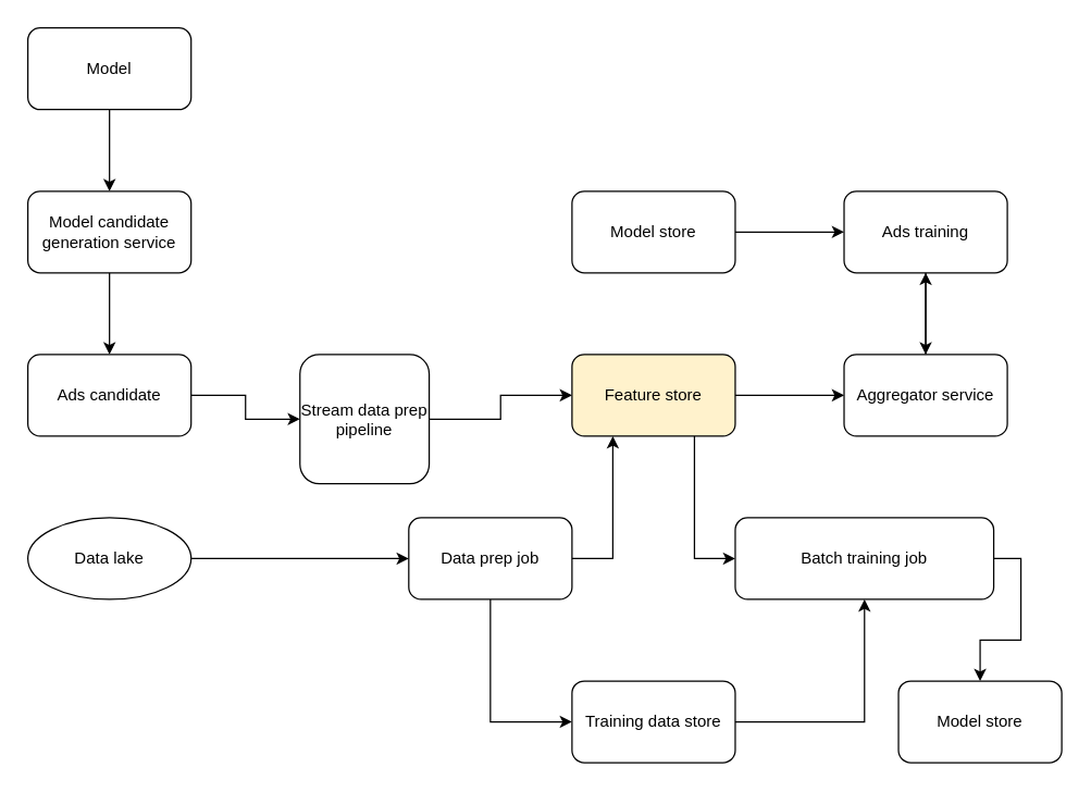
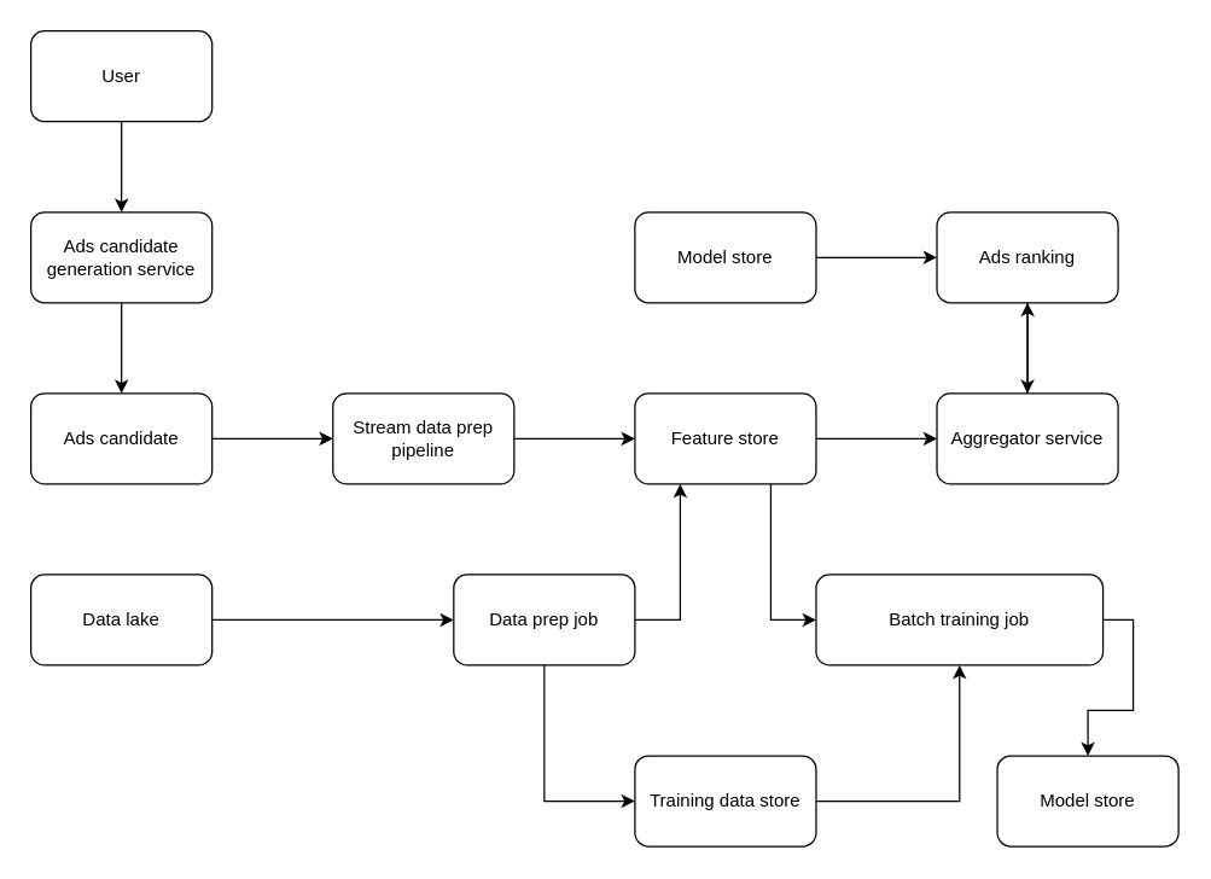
  <mxCell id="0" />
  <mxCell id="1" parent="0" />
  <mxCell id="2" style="edgeStyle=orthogonalEdgeStyle;rounded=0;orthogonalLoop=1;jettySize=auto;html=1;exitX=0.5;exitY=1;exitDx=0;exitDy=0;" edge="1" parent="1" source="3" target="5"><mxGeometry relative="1" as="geometry" /></mxCell>
- <mxCell id="3" value="Model" style="rounded=1;whiteSpace=wrap;html=1;" vertex="1" parent="1"><mxGeometry x="20" y="20" width="120" height="60" as="geometry" /></mxCell>
+ <mxCell id="3" value="User" style="rounded=1;whiteSpace=wrap;html=1;" vertex="1" parent="1"><mxGeometry x="20" y="20" width="120" height="60" as="geometry" /></mxCell>
  <mxCell id="4" style="edgeStyle=orthogonalEdgeStyle;rounded=0;orthogonalLoop=1;jettySize=auto;html=1;exitX=0.5;exitY=1;exitDx=0;exitDy=0;entryX=0.5;entryY=0;entryDx=0;entryDy=0;" edge="1" parent="1" source="5" target="7"><mxGeometry relative="1" as="geometry" /></mxCell>
- <mxCell id="5" value="Model candidate generation service" style="rounded=1;whiteSpace=wrap;html=1;" vertex="1" parent="1"><mxGeometry x="20" y="140" width="120" height="60" as="geometry" /></mxCell>
+ <mxCell id="5" value="Ads candidate generation service" style="rounded=1;whiteSpace=wrap;html=1;" vertex="1" parent="1"><mxGeometry x="20" y="140" width="120" height="60" as="geometry" /></mxCell>
  <mxCell id="6" style="edgeStyle=orthogonalEdgeStyle;rounded=0;orthogonalLoop=1;jettySize=auto;html=1;exitX=1;exitY=0.5;exitDx=0;exitDy=0;entryX=0;entryY=0.5;entryDx=0;entryDy=0;" edge="1" parent="1" source="7" target="9"><mxGeometry relative="1" as="geometry" /></mxCell>
  <mxCell id="7" value="Ads candidate" style="rounded=1;whiteSpace=wrap;html=1;" vertex="1" parent="1"><mxGeometry x="20" y="260" width="120" height="60" as="geometry" /></mxCell>
  <mxCell id="8" style="edgeStyle=orthogonalEdgeStyle;rounded=0;orthogonalLoop=1;jettySize=auto;html=1;exitX=1;exitY=0.5;exitDx=0;exitDy=0;entryX=0;entryY=0.5;entryDx=0;entryDy=0;" edge="1" parent="1" source="9" target="12"><mxGeometry relative="1" as="geometry" /></mxCell>
- <mxCell id="9" value="Stream data prep pipeline" style="rounded=1;whiteSpace=wrap;html=1;" vertex="1" parent="1"><mxGeometry x="220" y="260" width="95" height="95" as="geometry" /></mxCell>
+ <mxCell id="9" value="Stream data prep pipeline" style="rounded=1;whiteSpace=wrap;html=1;" vertex="1" parent="1"><mxGeometry x="220" y="260" width="120" height="60" as="geometry" /></mxCell>
  <mxCell id="10" style="edgeStyle=orthogonalEdgeStyle;rounded=0;orthogonalLoop=1;jettySize=auto;html=1;exitX=1;exitY=0.5;exitDx=0;exitDy=0;entryX=0;entryY=0.5;entryDx=0;entryDy=0;" edge="1" parent="1" source="12" target="14"><mxGeometry relative="1" as="geometry" /></mxCell>
  <mxCell id="11" style="edgeStyle=orthogonalEdgeStyle;rounded=0;orthogonalLoop=1;jettySize=auto;html=1;exitX=0.75;exitY=1;exitDx=0;exitDy=0;entryX=0;entryY=0.5;entryDx=0;entryDy=0;" edge="1" parent="1" source="12" target="23"><mxGeometry relative="1" as="geometry" /></mxCell>
- <mxCell id="12" value="Feature store" style="rounded=1;whiteSpace=wrap;html=1;fillColor=#fff2cc;" vertex="1" parent="1"><mxGeometry x="420" y="260" width="120" height="60" as="geometry" /></mxCell>
+ <mxCell id="12" value="Feature store" style="rounded=1;whiteSpace=wrap;html=1;" vertex="1" parent="1"><mxGeometry x="420" y="260" width="120" height="60" as="geometry" /></mxCell>
  <mxCell id="13" style="edgeStyle=orthogonalEdgeStyle;rounded=0;orthogonalLoop=1;jettySize=auto;html=1;exitX=0.5;exitY=0;exitDx=0;exitDy=0;entryX=0.5;entryY=1;entryDx=0;entryDy=0;" edge="1" parent="1" source="14" target="16"><mxGeometry relative="1" as="geometry" /></mxCell>
  <mxCell id="14" value="Aggregator service" style="rounded=1;whiteSpace=wrap;html=1;" vertex="1" parent="1"><mxGeometry x="620" y="260" width="120" height="60" as="geometry" /></mxCell>
  <mxCell id="15" style="edgeStyle=orthogonalEdgeStyle;rounded=0;orthogonalLoop=1;jettySize=auto;html=1;exitX=0.5;exitY=1;exitDx=0;exitDy=0;entryX=0.5;entryY=0;entryDx=0;entryDy=0;" edge="1" parent="1" source="16" target="14"><mxGeometry relative="1" as="geometry" /></mxCell>
- <mxCell id="16" value="Ads training" style="rounded=1;whiteSpace=wrap;html=1;" vertex="1" parent="1"><mxGeometry x="620" y="140" width="120" height="60" as="geometry" /></mxCell>
+ <mxCell id="16" value="Ads ranking" style="rounded=1;whiteSpace=wrap;html=1;" vertex="1" parent="1"><mxGeometry x="620" y="140" width="120" height="60" as="geometry" /></mxCell>
  <mxCell id="17" style="edgeStyle=orthogonalEdgeStyle;rounded=0;orthogonalLoop=1;jettySize=auto;html=1;exitX=1;exitY=0.5;exitDx=0;exitDy=0;entryX=0;entryY=0.5;entryDx=0;entryDy=0;" edge="1" parent="1" source="18" target="16"><mxGeometry relative="1" as="geometry" /></mxCell>
  <mxCell id="18" value="Model store" style="rounded=1;whiteSpace=wrap;html=1;" vertex="1" parent="1"><mxGeometry x="420" y="140" width="120" height="60" as="geometry" /></mxCell>
  <mxCell id="19" style="edgeStyle=orthogonalEdgeStyle;rounded=0;orthogonalLoop=1;jettySize=auto;html=1;exitX=1;exitY=0.5;exitDx=0;exitDy=0;entryX=0.25;entryY=1;entryDx=0;entryDy=0;" edge="1" parent="1" source="21" target="12"><mxGeometry relative="1" as="geometry" /></mxCell>
  <mxCell id="20" style="edgeStyle=orthogonalEdgeStyle;rounded=0;orthogonalLoop=1;jettySize=auto;html=1;exitX=0.5;exitY=1;exitDx=0;exitDy=0;entryX=0;entryY=0.5;entryDx=0;entryDy=0;" edge="1" parent="1" source="21" target="27"><mxGeometry relative="1" as="geometry" /></mxCell>
  <mxCell id="21" value="Data prep job" style="rounded=1;whiteSpace=wrap;html=1;" vertex="1" parent="1"><mxGeometry x="300" y="380" width="120" height="60" as="geometry" /></mxCell>
  <mxCell id="22" style="edgeStyle=orthogonalEdgeStyle;rounded=0;orthogonalLoop=1;jettySize=auto;html=1;exitX=1;exitY=0.5;exitDx=0;exitDy=0;" edge="1" parent="1" source="23" target="28"><mxGeometry relative="1" as="geometry" /></mxCell>
  <mxCell id="23" value="Batch training job" style="rounded=1;whiteSpace=wrap;html=1;" vertex="1" parent="1"><mxGeometry x="540" y="380" width="190" height="60" as="geometry" /></mxCell>
  <mxCell id="24" style="edgeStyle=orthogonalEdgeStyle;rounded=0;orthogonalLoop=1;jettySize=auto;html=1;exitX=1;exitY=0.5;exitDx=0;exitDy=0;entryX=0;entryY=0.5;entryDx=0;entryDy=0;" edge="1" parent="1" source="25" target="21"><mxGeometry relative="1" as="geometry" /></mxCell>
- <mxCell id="25" value="Data lake" style="ellipse;whiteSpace=wrap;html=1;" vertex="1" parent="1"><mxGeometry x="20" y="380" width="120" height="60" as="geometry" /></mxCell>
+ <mxCell id="25" value="Data lake" style="rounded=1;whiteSpace=wrap;html=1;" vertex="1" parent="1"><mxGeometry x="20" y="380" width="120" height="60" as="geometry" /></mxCell>
  <mxCell id="26" style="edgeStyle=orthogonalEdgeStyle;rounded=0;orthogonalLoop=1;jettySize=auto;html=1;exitX=1;exitY=0.5;exitDx=0;exitDy=0;entryX=0.5;entryY=1;entryDx=0;entryDy=0;" edge="1" parent="1" source="27" target="23"><mxGeometry relative="1" as="geometry" /></mxCell>
  <mxCell id="27" value="Training data store" style="rounded=1;whiteSpace=wrap;html=1;" vertex="1" parent="1"><mxGeometry x="420" y="500" width="120" height="60" as="geometry" /></mxCell>
  <mxCell id="28" value="Model store" style="rounded=1;whiteSpace=wrap;html=1;" vertex="1" parent="1"><mxGeometry x="660" y="500" width="120" height="60" as="geometry" /></mxCell>
